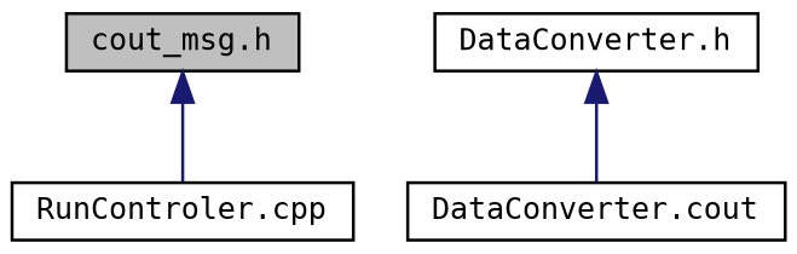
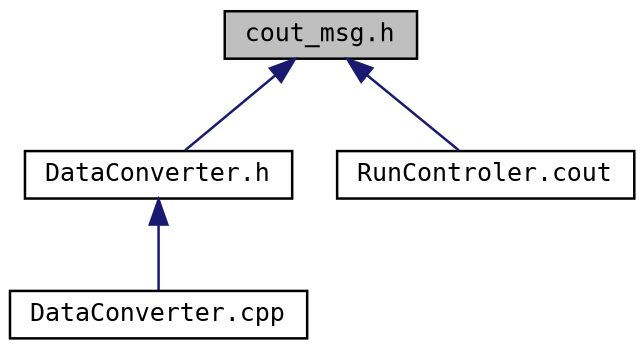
  digraph {
    fontname="DejaVu Sans Mono"
    node [color=black fillcolor=white fontname="DejaVu Sans Mono" fontsize=10 shape=record style=filled]
    edge [color=midnightblue dir=back fontname="DejaVu Sans Mono" fontsize=10 labelfontname=Helvetica labelfontsize=10 style=solid]
    n1 [fillcolor=grey75 fontcolor=black height=0.2 label="cout_msg.h" width=0.4]
    n2 [height=0.2 label="DataConverter.h" width=0.4]
-   n3 [height=0.2 label="RunControler.cpp" width=0.4]
-   n4 [height=0.2 label="DataConverter.cout" width=0.4]
+   n3 [height=0.2 label="RunControler.cout" width=0.4]
+   n4 [height=0.2 label="DataConverter.cpp" width=0.4]
+   n1 -> n2
    n1 -> n3
    n2 -> n4
  }
